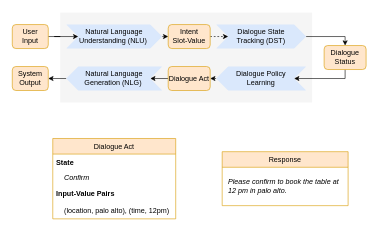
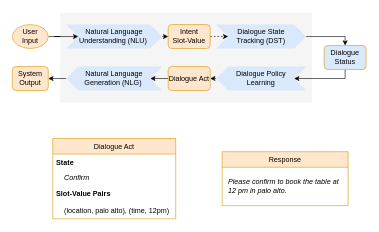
  <mxCell id="0" />
  <mxCell id="1" parent="0" />
  <mxCell id="2" value="" style="rounded=0;whiteSpace=wrap;html=1;fillColor=#f5f5f5;fontColor=#333333;strokeColor=none;" vertex="1" parent="1"><mxGeometry x="100" y="20" width="420" height="150" as="geometry" /></mxCell>
  <mxCell id="3" style="edgeStyle=orthogonalEdgeStyle;rounded=0;orthogonalLoop=1;jettySize=auto;html=1;exitX=1;exitY=0.5;exitDx=0;exitDy=0;" edge="1" parent="1" source="4" target="7"><mxGeometry relative="1" as="geometry" /></mxCell>
- <mxCell id="4" value="User &lt;br&gt;Input" style="rounded=1;whiteSpace=wrap;html=1;fontSize=12;glass=0;strokeWidth=1;shadow=0;fillColor=#ffe6cc;strokeColor=#d79b00;" parent="1" vertex="1"><mxGeometry x="20" y="40" width="60" height="40" as="geometry" /></mxCell>
+ <mxCell id="4" value="User &lt;br&gt;Input" style="ellipse;whiteSpace=wrap;html=1;fontSize=12;glass=0;strokeWidth=1;shadow=0;fillColor=#ffe6cc;strokeColor=#d79b00;" parent="1" vertex="1"><mxGeometry x="20" y="40" width="60" height="40" as="geometry" /></mxCell>
  <mxCell id="5" value="System Output" style="rounded=1;whiteSpace=wrap;html=1;fontSize=12;glass=0;strokeWidth=1;shadow=0;fillColor=#ffe6cc;strokeColor=#d79b00;" parent="1" vertex="1"><mxGeometry x="20" y="110" width="60" height="40" as="geometry" /></mxCell>
  <mxCell id="6" style="edgeStyle=orthogonalEdgeStyle;rounded=0;orthogonalLoop=1;jettySize=auto;html=1;exitX=1;exitY=0.5;exitDx=0;exitDy=0;entryX=0;entryY=0.5;entryDx=0;entryDy=0;" edge="1" parent="1" source="7" target="11"><mxGeometry relative="1" as="geometry" /></mxCell>
  <mxCell id="7" value="Natural Language Understanding (NLU)&amp;nbsp;" style="shape=step;perimeter=stepPerimeter;whiteSpace=wrap;html=1;fixedSize=1;fillColor=#dae8fc;strokeColor=none;" vertex="1" parent="1"><mxGeometry x="110" y="40" width="160" height="40" as="geometry" /></mxCell>
  <mxCell id="8" style="edgeStyle=orthogonalEdgeStyle;rounded=0;orthogonalLoop=1;jettySize=auto;html=1;exitX=1;exitY=0.5;exitDx=0;exitDy=0;entryX=0.5;entryY=0;entryDx=0;entryDy=0;" edge="1" parent="1" source="9" target="19"><mxGeometry relative="1" as="geometry"><Array as="points"><mxPoint x="575" y="60" /></Array></mxGeometry></mxCell>
  <mxCell id="9" value="Dialogue State &lt;br&gt;Tracking (DST)" style="shape=step;perimeter=stepPerimeter;whiteSpace=wrap;html=1;fixedSize=1;fillColor=#dae8fc;strokeColor=none;" vertex="1" parent="1"><mxGeometry x="360" y="40" width="150" height="40" as="geometry" /></mxCell>
  <mxCell id="10" style="edgeStyle=orthogonalEdgeStyle;rounded=0;orthogonalLoop=1;jettySize=auto;html=1;exitX=1;exitY=0.5;exitDx=0;exitDy=0;entryX=0;entryY=0.5;entryDx=0;entryDy=0;dashed=1;" edge="1" parent="1" source="11" target="9"><mxGeometry relative="1" as="geometry" /></mxCell>
  <mxCell id="11" value="Intent&lt;br&gt;Slot-Value" style="rounded=1;whiteSpace=wrap;html=1;fontSize=12;glass=0;strokeWidth=1;shadow=0;fillColor=#ffe6cc;strokeColor=#d79b00;" vertex="1" parent="1"><mxGeometry x="280" y="40" width="70" height="40" as="geometry" /></mxCell>
  <mxCell id="12" style="edgeStyle=orthogonalEdgeStyle;rounded=0;orthogonalLoop=1;jettySize=auto;html=1;exitX=1;exitY=0.5;exitDx=0;exitDy=0;entryX=1;entryY=0.5;entryDx=0;entryDy=0;" edge="1" parent="1" source="13" target="15"><mxGeometry relative="1" as="geometry" /></mxCell>
  <mxCell id="13" value="Dialogue Policy &lt;br&gt;Learning" style="shape=step;perimeter=stepPerimeter;whiteSpace=wrap;html=1;fixedSize=1;direction=west;fillColor=#dae8fc;strokeColor=none;" vertex="1" parent="1"><mxGeometry x="360" y="110" width="150" height="40" as="geometry" /></mxCell>
  <mxCell id="14" style="edgeStyle=orthogonalEdgeStyle;rounded=0;orthogonalLoop=1;jettySize=auto;html=1;exitX=0;exitY=0.5;exitDx=0;exitDy=0;entryX=0;entryY=0.5;entryDx=0;entryDy=0;" edge="1" parent="1" source="15" target="17"><mxGeometry relative="1" as="geometry" /></mxCell>
  <mxCell id="15" value="Dialogue Act" style="rounded=1;whiteSpace=wrap;html=1;fontSize=12;glass=0;strokeWidth=1;shadow=0;fillColor=#ffe6cc;strokeColor=#d79b00;" vertex="1" parent="1"><mxGeometry x="280" y="110" width="70" height="40" as="geometry" /></mxCell>
  <mxCell id="16" style="edgeStyle=orthogonalEdgeStyle;rounded=0;orthogonalLoop=1;jettySize=auto;html=1;exitX=1;exitY=0.5;exitDx=0;exitDy=0;entryX=1;entryY=0.5;entryDx=0;entryDy=0;" edge="1" parent="1" source="17" target="5"><mxGeometry relative="1" as="geometry" /></mxCell>
  <mxCell id="17" value="Natural Language &lt;br&gt;Generation (NLG)&amp;nbsp;" style="shape=step;perimeter=stepPerimeter;whiteSpace=wrap;html=1;fixedSize=1;direction=west;fillColor=#dae8fc;strokeColor=none;" vertex="1" parent="1"><mxGeometry x="110" y="110" width="160" height="40" as="geometry" /></mxCell>
  <mxCell id="18" style="edgeStyle=orthogonalEdgeStyle;rounded=0;orthogonalLoop=1;jettySize=auto;html=1;exitX=0.5;exitY=1;exitDx=0;exitDy=0;entryX=0;entryY=0.5;entryDx=0;entryDy=0;" edge="1" parent="1" source="19" target="13"><mxGeometry relative="1" as="geometry"><Array as="points"><mxPoint x="575" y="130" /></Array></mxGeometry></mxCell>
- <mxCell id="19" value="Dialogue Status" style="rounded=1;whiteSpace=wrap;html=1;fontSize=12;glass=0;strokeWidth=1;shadow=0;fillColor=#ffe6cc;strokeColor=#d79b00;" vertex="1" parent="1"><mxGeometry x="540" y="75" width="70" height="40" as="geometry" /></mxCell>
+ <mxCell id="19" value="Dialogue Status" style="rounded=1;whiteSpace=wrap;html=1;fontSize=12;glass=0;strokeWidth=1;shadow=0;fillColor=#dae8fc;strokeColor=#d79b00;" vertex="1" parent="1"><mxGeometry x="540" y="75" width="70" height="40" as="geometry" /></mxCell>
  <mxCell id="20" value="Dialogue Act" style="swimlane;fontStyle=0;childLayout=stackLayout;horizontal=1;startSize=26;horizontalStack=0;resizeParent=1;resizeParentMax=0;resizeLast=0;collapsible=1;marginBottom=0;fillColor=#ffe6cc;strokeColor=#d79b00;" vertex="1" parent="1"><mxGeometry x="87.5" y="230" width="205" height="134" as="geometry" /></mxCell>
  <mxCell id="21" value="State" style="text;align=left;verticalAlign=top;spacingLeft=4;spacingRight=4;overflow=hidden;rotatable=0;points=[[0,0.5],[1,0.5]];portConstraint=eastwest;fontStyle=1" vertex="1" parent="20"><mxGeometry y="26" width="205" height="26" as="geometry" /></mxCell>
  <mxCell id="22" value="    Confirm" style="text;align=left;verticalAlign=top;spacingLeft=4;spacingRight=4;overflow=hidden;rotatable=0;points=[[0,0.5],[1,0.5]];portConstraint=eastwest;fontStyle=2" vertex="1" parent="20"><mxGeometry y="52" width="205" height="26" as="geometry" /></mxCell>
- <mxCell id="23" value="Input-Value Pairs" style="text;align=left;verticalAlign=top;spacingLeft=4;spacingRight=4;overflow=hidden;rotatable=0;points=[[0,0.5],[1,0.5]];portConstraint=eastwest;fontStyle=1" vertex="1" parent="20"><mxGeometry y="78" width="205" height="28" as="geometry" /></mxCell>
+ <mxCell id="23" value="Slot-Value Pairs" style="text;align=left;verticalAlign=top;spacingLeft=4;spacingRight=4;overflow=hidden;rotatable=0;points=[[0,0.5],[1,0.5]];portConstraint=eastwest;fontStyle=1" vertex="1" parent="20"><mxGeometry y="78" width="205" height="28" as="geometry" /></mxCell>
  <mxCell id="24" value="    (location, palo alto), (time, 12pm)" style="text;align=left;verticalAlign=top;spacingLeft=4;spacingRight=4;overflow=hidden;rotatable=0;points=[[0,0.5],[1,0.5]];portConstraint=eastwest;" vertex="1" parent="20"><mxGeometry y="106" width="205" height="28" as="geometry" /></mxCell>
  <mxCell id="25" value="Response" style="swimlane;fontStyle=0;childLayout=stackLayout;horizontal=1;startSize=26;horizontalStack=0;resizeParent=1;resizeParentMax=0;resizeLast=0;collapsible=1;marginBottom=0;strokeColor=#d79b00;fillColor=#ffe6cc;" vertex="1" parent="1"><mxGeometry x="370" y="252" width="210" height="90" as="geometry" /></mxCell>
  <mxCell id="26" value="Please confirm to book the table at 12 pm in palo alto." style="text;align=left;verticalAlign=middle;spacingLeft=7;spacingRight=4;overflow=hidden;rotatable=0;points=[[0,0.5],[1,0.5]];portConstraint=eastwest;fontStyle=2;rounded=0;whiteSpace=wrap;spacingTop=0;spacing=3;" vertex="1" parent="25"><mxGeometry y="26" width="210" height="64" as="geometry" /></mxCell>
